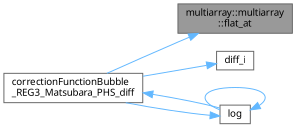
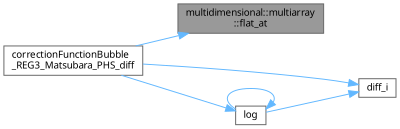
  digraph {
    fontname="Noto Sans"
    rankdir=LR
    node [color=grey40 fillcolor=white fontname="Noto Sans" fontsize=10 shape=box style=filled]
    edge [color=steelblue1 fontname="Noto Sans" fontsize=10 labelfontname=Helvetica labelfontsize=10 style=solid]
-   n1 [color=gray40 fillcolor=grey60 fontcolor=black height=0.2 label="multiarray::multiarray\l::flat_at" width=0.4]
+   n1 [color=gray40 fillcolor=grey60 fontcolor=black height=0.2 label="multidimensional::multiarray\l::flat_at" width=0.4]
    n2 [height=0.2 label="correctionFunctionBubble\l_REG3_Matsubara_PHS_diff" width=0.4]
    n3 [height=0.2 label=diff_i width=0.4]
    n4 [height=0.2 label=log width=0.4]
    n2 -> n1
    n2 -> n3
    n2 -> n4
-   n4 -> n2
+   n4 -> n3
    n4 -> n4
  }
